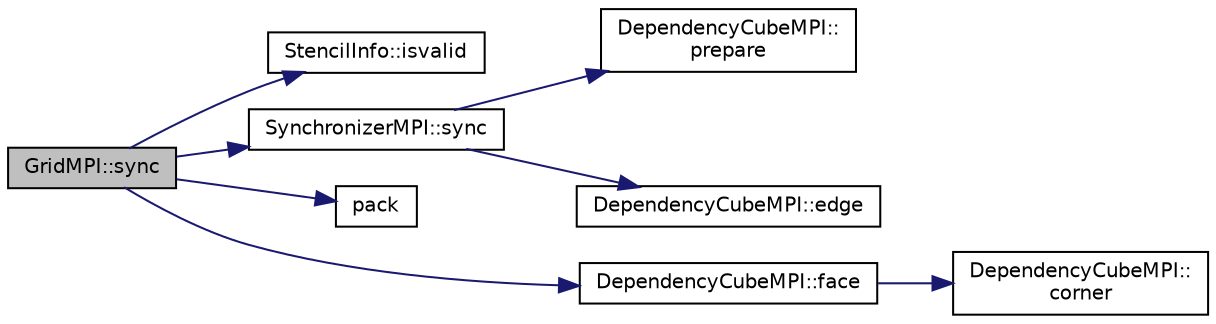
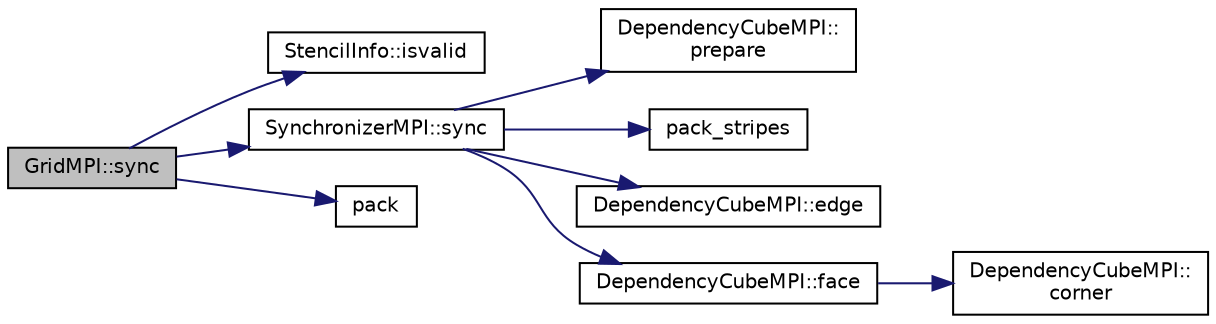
  digraph {
    rankdir=LR
    node [color=black fillcolor=white fontname=Helvetica fontsize=10 shape=record style=filled]
    edge [color=midnightblue fontname=Helvetica fontsize=10 labelfontname=Helvetica labelfontsize=10 style=solid]
    n1 [fillcolor=grey75 fontcolor=black height=0.2 label="GridMPI::sync" width=0.4]
    n2 [height=0.2 label="StencilInfo::isvalid" width=0.4]
    n3 [height=0.2 label="SynchronizerMPI::sync" width=0.4]
    n4 [height=0.2 label=pack width=0.4]
    n5 [height=0.2 label="DependencyCubeMPI::\lprepare" width=0.4]
+   n6 [height=0.2 label=pack_stripes width=0.4]
    n7 [height=0.2 label="DependencyCubeMPI::face" width=0.4]
    n8 [height=0.2 label="DependencyCubeMPI::edge" width=0.4]
    n9 [height=0.2 label="DependencyCubeMPI::\lcorner" width=0.4]
    n1 -> n2
    n1 -> n3
    n1 -> n4
    n3 -> n5
-   n1 -> n7
+   n3 -> n6
+   n3 -> n7
    n3 -> n8
    n7 -> n9
  }
